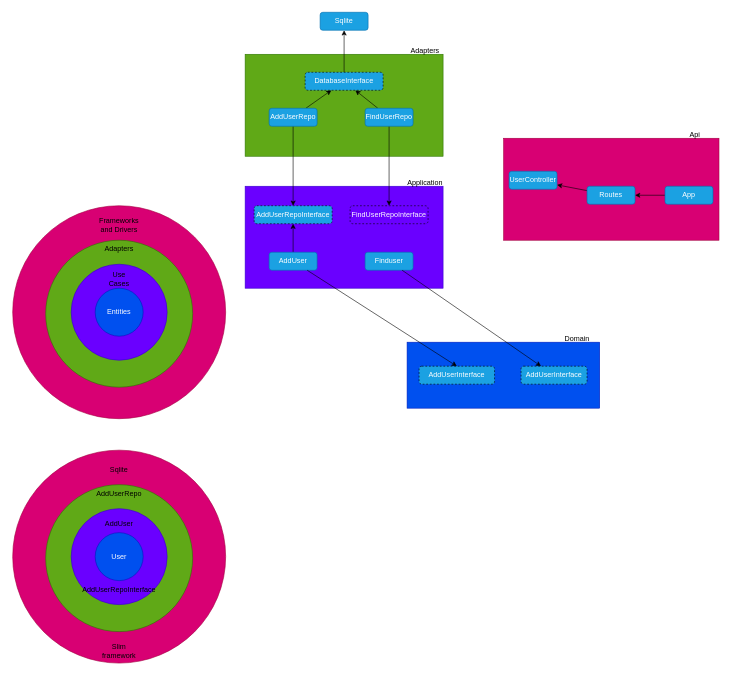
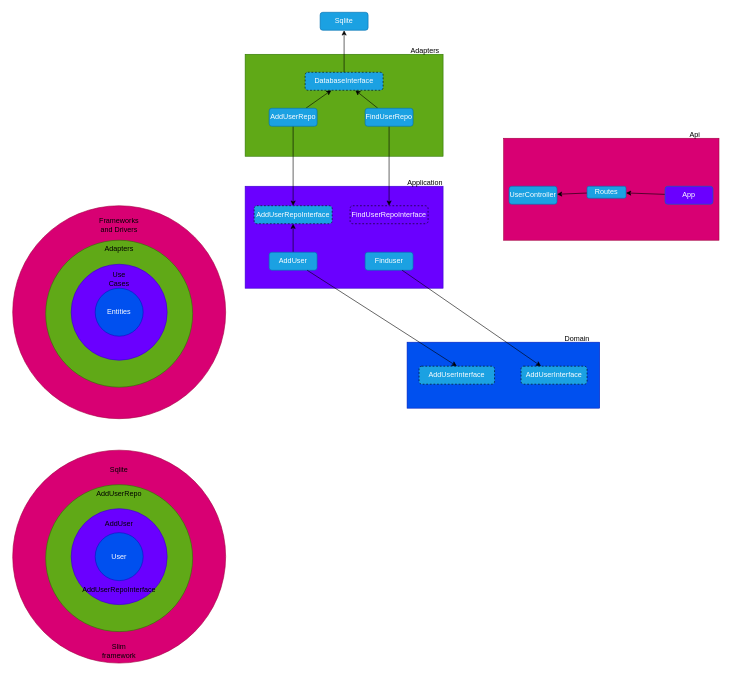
  <mxCell id="0" />
  <mxCell id="1" parent="0" />
  <mxCell id="2" value="" style="ellipse;whiteSpace=wrap;html=1;aspect=fixed;fillColor=#d80073;fontColor=#ffffff;strokeColor=#A50040;" parent="1" vertex="1"><mxGeometry x="20.5" y="342.5" width="355" height="355" as="geometry" /></mxCell>
  <mxCell id="3" value="" style="ellipse;whiteSpace=wrap;html=1;aspect=fixed;fillColor=#60a917;fontColor=#ffffff;strokeColor=#2D7600;" parent="1" vertex="1"><mxGeometry x="75.5" y="400" width="245" height="245" as="geometry" /></mxCell>
  <mxCell id="4" value="" style="ellipse;whiteSpace=wrap;html=1;aspect=fixed;fillColor=#6a00ff;fontColor=#ffffff;strokeColor=#3700CC;" parent="1" vertex="1"><mxGeometry x="118" y="440" width="160" height="160" as="geometry" /></mxCell>
  <mxCell id="5" value="Entities" style="ellipse;whiteSpace=wrap;html=1;aspect=fixed;fillColor=#0050ef;fontColor=#ffffff;strokeColor=#001DBC;" parent="1" vertex="1"><mxGeometry x="158" y="480" width="80" height="80" as="geometry" /></mxCell>
  <mxCell id="6" value="Use Cases" style="text;html=1;strokeColor=none;fillColor=none;align=center;verticalAlign=middle;whiteSpace=wrap;rounded=0;labelBackgroundColor=none;" parent="1" vertex="1"><mxGeometry x="168" y="450" width="60" height="30" as="geometry" /></mxCell>
  <mxCell id="7" value="Adapters" style="text;html=1;strokeColor=none;fillColor=none;align=center;verticalAlign=middle;whiteSpace=wrap;rounded=0;labelBackgroundColor=none;" parent="1" vertex="1"><mxGeometry x="168" y="400" width="60" height="30" as="geometry" /></mxCell>
  <mxCell id="8" value="Frameworks and Drivers" style="text;html=1;strokeColor=none;fillColor=none;align=center;verticalAlign=middle;whiteSpace=wrap;rounded=0;labelBackgroundColor=none;" parent="1" vertex="1"><mxGeometry x="158" y="360" width="80" height="30" as="geometry" /></mxCell>
  <mxCell id="9" value="" style="ellipse;whiteSpace=wrap;html=1;aspect=fixed;fillColor=#d80073;fontColor=#ffffff;strokeColor=#A50040;" parent="1" vertex="1"><mxGeometry x="20.5" y="750" width="355" height="355" as="geometry" /></mxCell>
  <mxCell id="10" value="" style="ellipse;whiteSpace=wrap;html=1;aspect=fixed;fillColor=#60a917;fontColor=#ffffff;strokeColor=#2D7600;" parent="1" vertex="1"><mxGeometry x="75.5" y="807.5" width="245" height="245" as="geometry" /></mxCell>
  <mxCell id="11" value="" style="ellipse;whiteSpace=wrap;html=1;aspect=fixed;fillColor=#6a00ff;fontColor=#ffffff;strokeColor=#3700CC;" parent="1" vertex="1"><mxGeometry x="118" y="847.5" width="160" height="160" as="geometry" /></mxCell>
  <mxCell id="12" value="User" style="ellipse;whiteSpace=wrap;html=1;aspect=fixed;fillColor=#0050ef;fontColor=#ffffff;strokeColor=#001DBC;" parent="1" vertex="1"><mxGeometry x="158" y="887.5" width="80" height="80" as="geometry" /></mxCell>
  <mxCell id="13" value="AddUser" style="text;html=1;strokeColor=none;fillColor=none;align=center;verticalAlign=middle;whiteSpace=wrap;rounded=0;labelBackgroundColor=none;" parent="1" vertex="1"><mxGeometry x="168" y="857.5" width="60" height="30" as="geometry" /></mxCell>
  <mxCell id="14" value="AddUserRepo" style="text;html=1;strokeColor=none;fillColor=none;align=center;verticalAlign=middle;whiteSpace=wrap;rounded=0;labelBackgroundColor=none;" parent="1" vertex="1"><mxGeometry x="168" y="807.5" width="60" height="30" as="geometry" /></mxCell>
  <mxCell id="15" value="Sqlite" style="text;html=1;strokeColor=none;fillColor=none;align=center;verticalAlign=middle;whiteSpace=wrap;rounded=0;labelBackgroundColor=none;" parent="1" vertex="1"><mxGeometry x="158" y="767.5" width="80" height="30" as="geometry" /></mxCell>
  <mxCell id="16" value="AddUserRepoInterface" style="text;html=1;strokeColor=none;fillColor=none;align=center;verticalAlign=middle;whiteSpace=wrap;rounded=0;labelBackgroundColor=none;" parent="1" vertex="1"><mxGeometry x="168" y="967.5" width="60" height="30" as="geometry" /></mxCell>
  <mxCell id="17" value="Slim framework" style="text;html=1;strokeColor=none;fillColor=none;align=center;verticalAlign=middle;whiteSpace=wrap;rounded=0;labelBackgroundColor=none;" parent="1" vertex="1"><mxGeometry x="168" y="1070" width="60" height="30" as="geometry" /></mxCell>
  <mxCell id="18" value="" style="rounded=0;whiteSpace=wrap;html=1;fillColor=#6a00ff;fontColor=#ffffff;strokeColor=#3700CC;" parent="1" vertex="1"><mxGeometry x="408" y="310" width="330" height="170" as="geometry" /></mxCell>
  <mxCell id="19" value="Application" style="text;html=1;strokeColor=none;fillColor=none;align=center;verticalAlign=middle;whiteSpace=wrap;rounded=0;" parent="1" vertex="1"><mxGeometry x="678" y="290" width="60" height="30" as="geometry" /></mxCell>
  <mxCell id="20" style="edgeStyle=none;html=1;exitX=0.5;exitY=0;exitDx=0;exitDy=0;" parent="1" source="21" target="23" edge="1"><mxGeometry relative="1" as="geometry" /></mxCell>
  <mxCell id="21" value="AddUser" style="rounded=1;whiteSpace=wrap;html=1;fillColor=#1ba1e2;fontColor=#ffffff;strokeColor=#006EAF;" parent="1" vertex="1"><mxGeometry x="448" y="420" width="80" height="30" as="geometry" /></mxCell>
  <mxCell id="22" value="Finduser" style="rounded=1;whiteSpace=wrap;html=1;fillColor=#1ba1e2;fontColor=#ffffff;strokeColor=#006EAF;" parent="1" vertex="1"><mxGeometry x="608" y="420" width="80" height="30" as="geometry" /></mxCell>
  <mxCell id="23" value="AddUserRepoInterface" style="rounded=1;whiteSpace=wrap;html=1;fillColor=#1ba1e2;fontColor=#ffffff;strokeColor=#000000;dashed=1;" parent="1" vertex="1"><mxGeometry x="423" y="342.5" width="130" height="30" as="geometry" /></mxCell>
  <mxCell id="24" value="FindUserRepoInterface" style="rounded=1;whiteSpace=wrap;html=1;fillColor=#6a00ff;fontColor=#ffffff;strokeColor=#000000;dashed=1;" parent="1" vertex="1"><mxGeometry x="583" y="342.5" width="130" height="30" as="geometry" /></mxCell>
  <mxCell id="25" value="" style="group" parent="1" vertex="1" connectable="0"><mxGeometry x="678" y="550" width="340" height="130" as="geometry" /></mxCell>
  <mxCell id="26" value="" style="rounded=0;whiteSpace=wrap;html=1;fillColor=#0050ef;fontColor=#ffffff;strokeColor=#001DBC;" parent="25" vertex="1"><mxGeometry y="20" width="321.111" height="110" as="geometry" /></mxCell>
  <mxCell id="27" value="Domain" style="text;html=1;strokeColor=none;fillColor=none;align=center;verticalAlign=middle;whiteSpace=wrap;rounded=0;" parent="25" vertex="1"><mxGeometry x="226.667" width="113.333" height="30" as="geometry" /></mxCell>
  <mxCell id="28" value="AddUserInterface" style="rounded=1;whiteSpace=wrap;html=1;fillColor=#1ba1e2;fontColor=#ffffff;strokeColor=#000000;dashed=1;" parent="25" vertex="1"><mxGeometry x="20" y="60" width="125.83" height="30" as="geometry" /></mxCell>
  <mxCell id="29" value="AddUserInterface" style="rounded=1;whiteSpace=wrap;html=1;fillColor=#1ba1e2;fontColor=#ffffff;strokeColor=#000000;dashed=1;" parent="25" vertex="1"><mxGeometry x="190" y="60" width="110" height="30" as="geometry" /></mxCell>
  <mxCell id="30" style="edgeStyle=none;html=1;entryX=0.5;entryY=0;entryDx=0;entryDy=0;" parent="1" source="21" target="28" edge="1"><mxGeometry relative="1" as="geometry" /></mxCell>
  <mxCell id="31" style="edgeStyle=none;html=1;" parent="1" source="22" target="29" edge="1"><mxGeometry relative="1" as="geometry" /></mxCell>
  <mxCell id="32" value="" style="rounded=0;whiteSpace=wrap;html=1;fillColor=#60a917;fontColor=#ffffff;strokeColor=#2D7600;" parent="1" vertex="1"><mxGeometry x="408" y="90" width="330" height="170" as="geometry" /></mxCell>
  <mxCell id="33" value="Adapters" style="text;html=1;strokeColor=none;fillColor=none;align=center;verticalAlign=middle;whiteSpace=wrap;rounded=0;dashed=1;" parent="1" vertex="1"><mxGeometry x="678" y="70" width="60" height="30" as="geometry" /></mxCell>
  <mxCell id="34" style="edgeStyle=none;html=1;entryX=0.5;entryY=0;entryDx=0;entryDy=0;" parent="1" source="36" target="23" edge="1"><mxGeometry relative="1" as="geometry" /></mxCell>
  <mxCell id="35" style="edgeStyle=none;html=1;" parent="1" source="36" target="41" edge="1"><mxGeometry relative="1" as="geometry" /></mxCell>
  <mxCell id="36" value="AddUserRepo" style="rounded=1;whiteSpace=wrap;html=1;fillColor=#1ba1e2;fontColor=#ffffff;strokeColor=#006EAF;" parent="1" vertex="1"><mxGeometry x="448" y="180" width="80" height="30" as="geometry" /></mxCell>
  <mxCell id="37" style="edgeStyle=none;html=1;" parent="1" source="39" target="24" edge="1"><mxGeometry relative="1" as="geometry" /></mxCell>
  <mxCell id="38" style="edgeStyle=none;html=1;" parent="1" source="39" target="41" edge="1"><mxGeometry relative="1" as="geometry" /></mxCell>
  <mxCell id="39" value="FindUserRepo" style="rounded=1;whiteSpace=wrap;html=1;fillColor=#1ba1e2;fontColor=#ffffff;strokeColor=#006EAF;" parent="1" vertex="1"><mxGeometry x="608" y="180" width="80" height="30" as="geometry" /></mxCell>
  <mxCell id="40" style="edgeStyle=none;html=1;exitX=0.5;exitY=0;exitDx=0;exitDy=0;entryX=0.5;entryY=1;entryDx=0;entryDy=0;" parent="1" source="41" target="42" edge="1"><mxGeometry relative="1" as="geometry" /></mxCell>
  <mxCell id="41" value="DatabaseInterface" style="rounded=1;whiteSpace=wrap;html=1;fillColor=#1ba1e2;fontColor=#ffffff;strokeColor=#000000;dashed=1;" parent="1" vertex="1"><mxGeometry x="508" y="120" width="130" height="30" as="geometry" /></mxCell>
  <mxCell id="42" value="Sqlite" style="rounded=1;whiteSpace=wrap;html=1;fillColor=#1ba1e2;fontColor=#ffffff;strokeColor=#006EAF;" parent="1" vertex="1"><mxGeometry x="533" y="20" width="80" height="30" as="geometry" /></mxCell>
  <mxCell id="43" value="" style="rounded=0;whiteSpace=wrap;html=1;fillColor=#d80073;fontColor=#ffffff;strokeColor=#A50040;" parent="1" vertex="1"><mxGeometry x="839" y="230" width="359" height="170" as="geometry" /></mxCell>
  <mxCell id="44" value="Api" style="text;html=1;strokeColor=none;fillColor=none;align=center;verticalAlign=middle;whiteSpace=wrap;rounded=0;dashed=1;" parent="1" vertex="1"><mxGeometry x="1128" y="210" width="60" height="30" as="geometry" /></mxCell>
  <mxCell id="45" style="edgeStyle=none;html=1;" parent="1" source="46" target="48" edge="1"><mxGeometry relative="1" as="geometry" /></mxCell>
- <mxCell id="46" value="App" style="rounded=1;whiteSpace=wrap;html=1;fillColor=#1ba1e2;fontColor=#ffffff;strokeColor=#006EAF;" parent="1" vertex="1"><mxGeometry x="1108" y="310" width="80" height="30" as="geometry" /></mxCell>
+ <mxCell id="46" value="App" style="rounded=1;whiteSpace=wrap;html=1;fillColor=#6a00ff;fontColor=#ffffff;strokeColor=#006EAF;" parent="1" vertex="1"><mxGeometry x="1108" y="310" width="80" height="30" as="geometry" /></mxCell>
  <mxCell id="47" style="edgeStyle=none;html=1;" parent="1" source="48" target="49" edge="1"><mxGeometry relative="1" as="geometry" /></mxCell>
- <mxCell id="48" value="Routes" style="rounded=1;whiteSpace=wrap;html=1;fillColor=#1ba1e2;fontColor=#ffffff;strokeColor=#006EAF;" parent="1" vertex="1"><mxGeometry x="978" y="310" width="80" height="30" as="geometry" /></mxCell>
- <mxCell id="49" value="UserController" style="rounded=1;whiteSpace=wrap;html=1;fillColor=#1ba1e2;fontColor=#ffffff;strokeColor=#006EAF;" parent="1" vertex="1"><mxGeometry x="848" y="285" width="80" height="30" as="geometry" /></mxCell>
+ <mxCell id="48" value="Routes" style="rounded=1;whiteSpace=wrap;html=1;fillColor=#1ba1e2;fontColor=#ffffff;strokeColor=#006EAF;" parent="1" vertex="1"><mxGeometry x="978" y="310" width="65" height="20" as="geometry" /></mxCell>
+ <mxCell id="49" value="UserController" style="rounded=1;whiteSpace=wrap;html=1;fillColor=#1ba1e2;fontColor=#ffffff;strokeColor=#006EAF;" parent="1" vertex="1"><mxGeometry x="848" y="310" width="80" height="30" as="geometry" /></mxCell>
